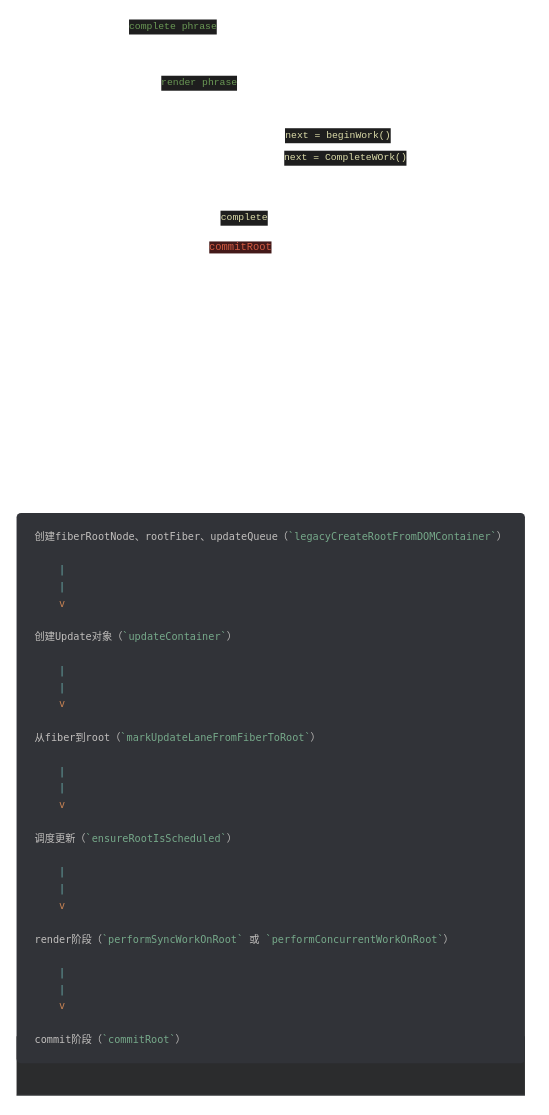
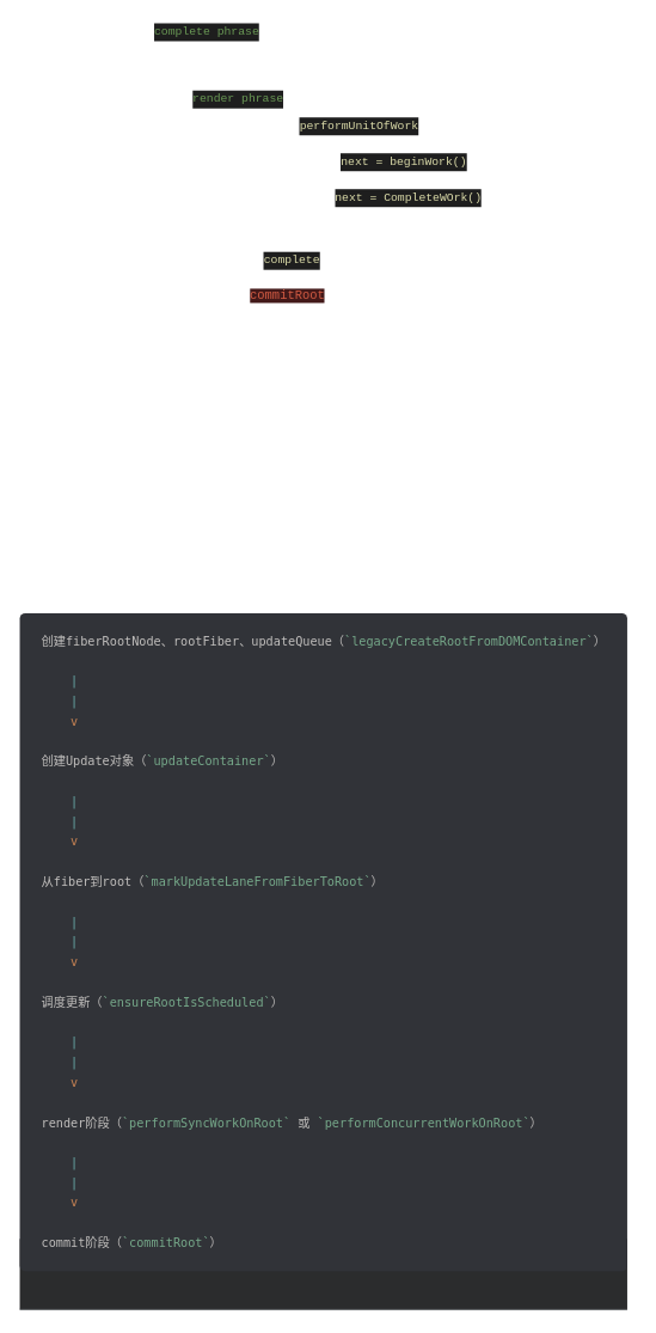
  <mxCell id="0" />
  <mxCell id="1" parent="0" />
  <mxCell id="2" value="&lt;div style=&quot;color: rgb(212 , 212 , 212) ; background-color: rgb(30 , 30 , 30) ; font-family: &amp;#34;source code pro&amp;#34; , &amp;#34;menlo&amp;#34; , &amp;#34;monaco&amp;#34; , &amp;#34;courier new&amp;#34; , monospace , &amp;#34;menlo&amp;#34; , &amp;#34;monaco&amp;#34; , &amp;#34;courier new&amp;#34; , monospace ; font-size: 13px ; line-height: 20px&quot;&gt;&lt;span style=&quot;color: #6a9955&quot;&gt;complete phrase&lt;/span&gt;&lt;/div&gt;" style="text;html=1;align=center;verticalAlign=middle;resizable=0;points=[];autosize=1;strokeColor=none;fillColor=none;" parent="1" vertex="1"><mxGeometry x="165" y="20" width="130" height="30" as="geometry" /></mxCell>
  <mxCell id="3" value="&lt;div style=&quot;color: rgb(212 , 212 , 212) ; background-color: rgb(30 , 30 , 30) ; font-family: &amp;#34;source code pro&amp;#34; , &amp;#34;menlo&amp;#34; , &amp;#34;monaco&amp;#34; , &amp;#34;courier new&amp;#34; , monospace , &amp;#34;menlo&amp;#34; , &amp;#34;monaco&amp;#34; , &amp;#34;courier new&amp;#34; , monospace ; font-size: 13px ; line-height: 20px&quot;&gt;&lt;span style=&quot;color: #6a9955&quot;&gt;render phrase&lt;/span&gt;&lt;/div&gt;" style="text;html=1;align=center;verticalAlign=middle;resizable=0;points=[];autosize=1;strokeColor=none;fillColor=none;" parent="1" vertex="1"><mxGeometry x="205" y="95" width="120" height="30" as="geometry" /></mxCell>
+ <mxCell id="4" value="&lt;div style=&quot;color: rgb(212 , 212 , 212) ; background-color: rgb(30 , 30 , 30) ; font-family: &amp;#34;source code pro&amp;#34; , &amp;#34;menlo&amp;#34; , &amp;#34;monaco&amp;#34; , &amp;#34;courier new&amp;#34; , monospace , &amp;#34;menlo&amp;#34; , &amp;#34;monaco&amp;#34; , &amp;#34;courier new&amp;#34; , monospace ; font-size: 13px ; line-height: 20px&quot;&gt;&lt;span style=&quot;color: #dcdcaa&quot;&gt;performUnitOfWork&lt;/span&gt;&lt;/div&gt;" style="text;html=1;align=center;verticalAlign=middle;resizable=0;points=[];autosize=1;strokeColor=none;fillColor=none;" vertex="1" parent="1"><mxGeometry x="325" y="125" width="150" height="30" as="geometry" /></mxCell>
  <mxCell id="5" value="&lt;div style=&quot;background-color: rgb(30 , 30 , 30) ; font-family: &amp;#34;source code pro&amp;#34; , &amp;#34;menlo&amp;#34; , &amp;#34;monaco&amp;#34; , &amp;#34;courier new&amp;#34; , monospace , &amp;#34;menlo&amp;#34; , &amp;#34;monaco&amp;#34; , &amp;#34;courier new&amp;#34; , monospace ; font-size: 13px ; line-height: 20px&quot;&gt;&lt;font color=&quot;#dcdcaa&quot;&gt;next =&amp;nbsp;&lt;/font&gt;&lt;span style=&quot;color: rgb(220 , 220 , 170) ; font-family: &amp;#34;source code pro&amp;#34; , &amp;#34;menlo&amp;#34; , &amp;#34;monaco&amp;#34; , &amp;#34;courier new&amp;#34; , monospace , &amp;#34;menlo&amp;#34; , &amp;#34;monaco&amp;#34; , &amp;#34;courier new&amp;#34; , monospace&quot;&gt;beginWork&lt;/span&gt;&lt;span style=&quot;color: rgb(220 , 220 , 170)&quot;&gt;()&lt;/span&gt;&lt;br&gt;&lt;/div&gt;" style="text;html=1;align=center;verticalAlign=middle;resizable=0;points=[];autosize=1;strokeColor=none;fillColor=none;" vertex="1" parent="1"><mxGeometry x="370" y="165" width="160" height="30" as="geometry" /></mxCell>
- <mxCell id="6" value="&lt;div style=&quot;background-color: rgb(30 , 30 , 30) ; font-family: &amp;#34;source code pro&amp;#34; , &amp;#34;menlo&amp;#34; , &amp;#34;monaco&amp;#34; , &amp;#34;courier new&amp;#34; , monospace , &amp;#34;menlo&amp;#34; , &amp;#34;monaco&amp;#34; , &amp;#34;courier new&amp;#34; , monospace ; font-size: 13px ; line-height: 20px&quot;&gt;&lt;font color=&quot;#dcdcaa&quot;&gt;next = CompleteWOrk()&lt;/font&gt;&lt;/div&gt;" style="text;html=1;align=center;verticalAlign=middle;resizable=0;points=[];autosize=1;strokeColor=none;fillColor=none;" vertex="1" parent="1"><mxGeometry x="370" y="195" width="180" height="30" as="geometry" /></mxCell>
+ <mxCell id="6" value="&lt;div style=&quot;background-color: rgb(30 , 30 , 30) ; font-family: &amp;#34;source code pro&amp;#34; , &amp;#34;menlo&amp;#34; , &amp;#34;monaco&amp;#34; , &amp;#34;courier new&amp;#34; , monospace , &amp;#34;menlo&amp;#34; , &amp;#34;monaco&amp;#34; , &amp;#34;courier new&amp;#34; , monospace ; font-size: 13px ; line-height: 20px&quot;&gt;&lt;font color=&quot;#dcdcaa&quot;&gt;next = CompleteWOrk()&lt;/font&gt;&lt;/div&gt;" style="text;html=1;align=center;verticalAlign=middle;resizable=0;points=[];autosize=1;strokeColor=none;fillColor=none;" vertex="1" parent="1"><mxGeometry x="365" y="205" width="180" height="30" as="geometry" /></mxCell>
  <mxCell id="7" value="&lt;div style=&quot;background-color: rgb(30 , 30 , 30) ; font-family: &amp;#34;source code pro&amp;#34; , &amp;#34;menlo&amp;#34; , &amp;#34;monaco&amp;#34; , &amp;#34;courier new&amp;#34; , monospace , &amp;#34;menlo&amp;#34; , &amp;#34;monaco&amp;#34; , &amp;#34;courier new&amp;#34; , monospace ; font-size: 13px ; line-height: 20px&quot;&gt;&lt;font color=&quot;#dcdcaa&quot;&gt;complete&lt;/font&gt;&lt;/div&gt;" style="text;html=1;align=center;verticalAlign=middle;resizable=0;points=[];autosize=1;strokeColor=none;fillColor=none;" vertex="1" parent="1"><mxGeometry x="280" y="275" width="90" height="30" as="geometry" /></mxCell>
  <mxCell id="8" value="&lt;span style=&quot;color: rgb(209 , 90 , 66) ; font-family: &amp;#34;menlo&amp;#34; , &amp;#34;monaco&amp;#34; , &amp;#34;consolas&amp;#34; , &amp;#34;courier new&amp;#34; , monospace ; font-size: 13.92px ; background-color: rgb(67 , 25 , 25)&quot;&gt;commitRoot&lt;/span&gt;" style="text;html=1;align=center;verticalAlign=middle;resizable=0;points=[];autosize=1;strokeColor=none;fillColor=none;" vertex="1" parent="1"><mxGeometry x="270" y="320" width="100" height="20" as="geometry" /></mxCell>
  <mxCell id="9" value="&lt;div class=&quot;language-sh extra-class&quot; style=&quot;position: relative ; background-color: rgb(49 , 51 , 56) ; border-radius: 6px ; color: rgb(151 , 165 , 177) ; font-family: , &amp;quot;system-ui&amp;quot; , &amp;quot;segoe ui&amp;quot; , &amp;quot;roboto&amp;quot; , &amp;quot;oxygen&amp;quot; , &amp;quot;ubuntu&amp;quot; , &amp;quot;cantarell&amp;quot; , &amp;quot;fira sans&amp;quot; , &amp;quot;droid sans&amp;quot; , &amp;quot;helvetica neue&amp;quot; , sans-serif ; font-size: 16px&quot;&gt;&lt;pre class=&quot;language-sh&quot; style=&quot;color: rgb(170 , 166 , 161) ; background: transparent ; font-family: &amp;quot;consolas&amp;quot; , &amp;quot;monaco&amp;quot; , &amp;quot;andale mono&amp;quot; , &amp;quot;ubuntu mono&amp;quot; , monospace ; font-size: 1em ; word-spacing: normal ; word-break: normal ; overflow-wrap: normal ; line-height: 1.4 ; padding: 1.25rem 1.5rem ; margin-top: 0.85rem ; margin-bottom: 0.85rem ; overflow: auto ; border-radius: 6px ; position: relative ; z-index: 1&quot;&gt;&lt;code style=&quot;font-family: , &amp;quot;menlo&amp;quot; , &amp;quot;monaco&amp;quot; , &amp;quot;consolas&amp;quot; , &amp;quot;courier new&amp;quot; , monospace ; color: rgb(193 , 191 , 189) ; padding: 0px ; margin: 0px ; font-size: 0.85em ; background-color: transparent ; border-radius: 0px&quot;&gt;创建fiberRootNode、rootFiber、updateQueue（&lt;span class=&quot;token variable&quot; style=&quot;color: rgb(118 , 169 , 138)&quot;&gt;&lt;span class=&quot;token variable&quot;&gt;`&lt;/span&gt;legacyCreateRootFromDOMContainer&lt;span class=&quot;token variable&quot;&gt;`&lt;/span&gt;&lt;/span&gt;）&lt;br&gt;&lt;br&gt;    &lt;span class=&quot;token operator&quot; style=&quot;color: rgb(105 , 175 , 174)&quot;&gt;|&lt;/span&gt;&lt;br&gt;    &lt;span class=&quot;token operator&quot; style=&quot;color: rgb(105 , 175 , 174)&quot;&gt;|&lt;/span&gt;&lt;br&gt;    &lt;span class=&quot;token function&quot; style=&quot;color: rgb(199 , 131 , 83)&quot;&gt;v&lt;/span&gt;&lt;br&gt;&lt;br&gt;创建Update对象（&lt;span class=&quot;token variable&quot; style=&quot;color: rgb(118 , 169 , 138)&quot;&gt;&lt;span class=&quot;token variable&quot;&gt;`&lt;/span&gt;updateContainer&lt;span class=&quot;token variable&quot;&gt;`&lt;/span&gt;&lt;/span&gt;）&lt;br&gt;&lt;br&gt;    &lt;span class=&quot;token operator&quot; style=&quot;color: rgb(105 , 175 , 174)&quot;&gt;|&lt;/span&gt;&lt;br&gt;    &lt;span class=&quot;token operator&quot; style=&quot;color: rgb(105 , 175 , 174)&quot;&gt;|&lt;/span&gt;&lt;br&gt;    &lt;span class=&quot;token function&quot; style=&quot;color: rgb(199 , 131 , 83)&quot;&gt;v&lt;/span&gt;&lt;br&gt;&lt;br&gt;从fiber到root（&lt;span class=&quot;token variable&quot; style=&quot;color: rgb(118 , 169 , 138)&quot;&gt;&lt;span class=&quot;token variable&quot;&gt;`&lt;/span&gt;markUpdateLaneFromFiberToRoot&lt;span class=&quot;token variable&quot;&gt;`&lt;/span&gt;&lt;/span&gt;）&lt;br&gt;&lt;br&gt;    &lt;span class=&quot;token operator&quot; style=&quot;color: rgb(105 , 175 , 174)&quot;&gt;|&lt;/span&gt;&lt;br&gt;    &lt;span class=&quot;token operator&quot; style=&quot;color: rgb(105 , 175 , 174)&quot;&gt;|&lt;/span&gt;&lt;br&gt;    &lt;span class=&quot;token function&quot; style=&quot;color: rgb(199 , 131 , 83)&quot;&gt;v&lt;/span&gt;&lt;br&gt;&lt;br&gt;调度更新（&lt;span class=&quot;token variable&quot; style=&quot;color: rgb(118 , 169 , 138)&quot;&gt;&lt;span class=&quot;token variable&quot;&gt;`&lt;/span&gt;ensureRootIsScheduled&lt;span class=&quot;token variable&quot;&gt;`&lt;/span&gt;&lt;/span&gt;）&lt;br&gt;&lt;br&gt;    &lt;span class=&quot;token operator&quot; style=&quot;color: rgb(105 , 175 , 174)&quot;&gt;|&lt;/span&gt;&lt;br&gt;    &lt;span class=&quot;token operator&quot; style=&quot;color: rgb(105 , 175 , 174)&quot;&gt;|&lt;/span&gt;&lt;br&gt;    &lt;span class=&quot;token function&quot; style=&quot;color: rgb(199 , 131 , 83)&quot;&gt;v&lt;/span&gt;&lt;br&gt;&lt;br&gt;render阶段（&lt;span class=&quot;token variable&quot; style=&quot;color: rgb(118 , 169 , 138)&quot;&gt;&lt;span class=&quot;token variable&quot;&gt;`&lt;/span&gt;performSyncWorkOnRoot&lt;span class=&quot;token variable&quot;&gt;`&lt;/span&gt;&lt;/span&gt; 或 &lt;span class=&quot;token variable&quot; style=&quot;color: rgb(118 , 169 , 138)&quot;&gt;&lt;span class=&quot;token variable&quot;&gt;`&lt;/span&gt;performConcurrentWorkOnRoot&lt;span class=&quot;token variable&quot;&gt;`&lt;/span&gt;&lt;/span&gt;）&lt;br&gt;&lt;br&gt;    &lt;span class=&quot;token operator&quot; style=&quot;color: rgb(105 , 175 , 174)&quot;&gt;|&lt;/span&gt;&lt;br&gt;    &lt;span class=&quot;token operator&quot; style=&quot;color: rgb(105 , 175 , 174)&quot;&gt;|&lt;/span&gt;&lt;br&gt;    &lt;span class=&quot;token function&quot; style=&quot;color: rgb(199 , 131 , 83)&quot;&gt;v&lt;/span&gt;&lt;br&gt;&lt;br&gt;commit阶段（&lt;span class=&quot;token variable&quot; style=&quot;color: rgb(118 , 169 , 138)&quot;&gt;&lt;span class=&quot;token variable&quot;&gt;`&lt;/span&gt;commitRoot&lt;span class=&quot;token variable&quot;&gt;`&lt;/span&gt;&lt;/span&gt;）&lt;br&gt;&lt;/code&gt;&lt;/pre&gt;&lt;/div&gt;&lt;h2 id=&quot;react的其他入口函数&quot; style=&quot;line-height: 1.25 ; font-size: 1.65rem ; padding-bottom: 0.3rem ; border-bottom: 1px solid rgb(64 , 67 , 69) ; margin-top: -3.1rem ; padding-top: 4.6rem ; margin-bottom: 0px ; color: rgb(151 , 165 , 177) ; font-family: , &amp;quot;system-ui&amp;quot; , &amp;quot;segoe ui&amp;quot; , &amp;quot;roboto&amp;quot; , &amp;quot;oxygen&amp;quot; , &amp;quot;ubuntu&amp;quot; , &amp;quot;cantarell&amp;quot; , &amp;quot;fira sans&amp;quot; , &amp;quot;droid sans&amp;quot; , &amp;quot;helvetica neue&amp;quot; , sans-serif ; background-color: rgb(43 , 44 , 45)&quot;&gt;&lt;/h2&gt;" style="text;html=1;align=left;verticalAlign=middle;resizable=0;points=[];autosize=1;strokeColor=none;fillColor=none;" vertex="1" parent="1"><mxGeometry x="20" y="665" width="690" height="800" as="geometry" /></mxCell>
